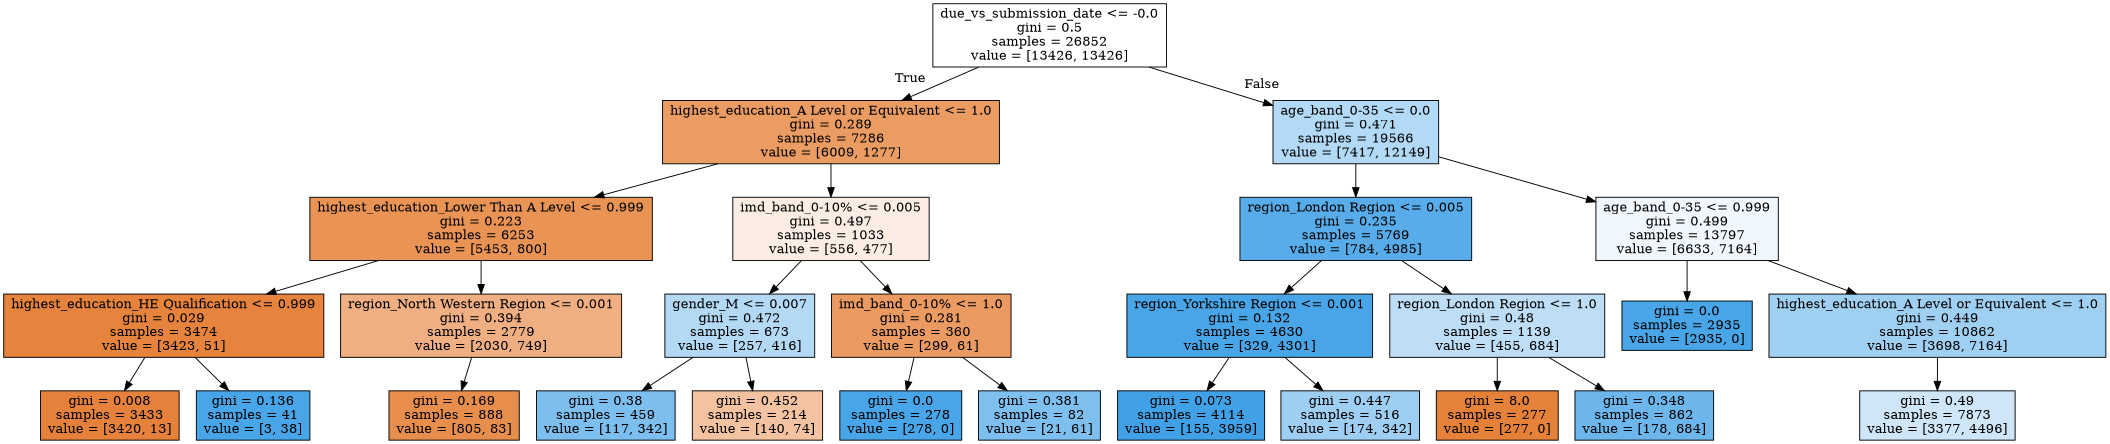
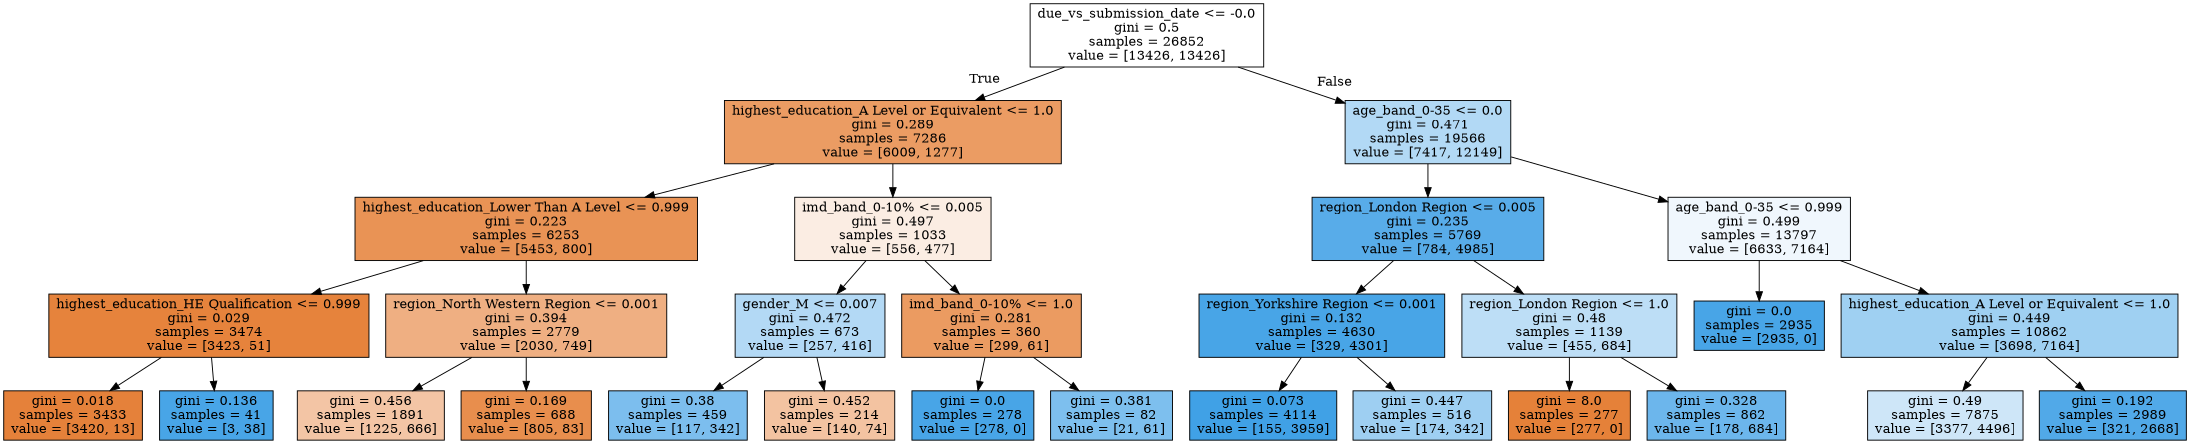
  digraph {
    node [color=black fillcolor="#399de5eb" shape=box style=filled]
    n1 [fillcolor="#e5813900" label="due_vs_submission_date <= -0.0\ngini = 0.5\nsamples = 26852\nvalue = [13426, 13426]"]
    n2 [fillcolor="#e58139c9" label="highest_education_A Level or Equivalent <= 1.0\ngini = 0.289\nsamples = 7286\nvalue = [6009, 1277]"]
    n3 [fillcolor="#399de563" label="age_band_0-35 <= 0.0\ngini = 0.471\nsamples = 19566\nvalue = [7417, 12149]"]
    n4 [fillcolor="#e58139da" label="highest_education_Lower Than A Level <= 0.999\ngini = 0.223\nsamples = 6253\nvalue = [5453, 800]"]
    n5 [fillcolor="#e5813924" label="imd_band_0-10% <= 0.005\ngini = 0.497\nsamples = 1033\nvalue = [556, 477]"]
    n6 [fillcolor="#399de5d7" label="region_London Region <= 0.005\ngini = 0.235\nsamples = 5769\nvalue = [784, 4985]"]
    n7 [fillcolor="#399de513" label="age_band_0-35 <= 0.999\ngini = 0.499\nsamples = 13797\nvalue = [6633, 7164]"]
    n8 [fillcolor="#e58139fb" label="highest_education_HE Qualification <= 0.999\ngini = 0.029\nsamples = 3474\nvalue = [3423, 51]"]
    n9 [fillcolor="#e58139a1" label="region_North Western Region <= 0.001\ngini = 0.394\nsamples = 2779\nvalue = [2030, 749]"]
    n10 [fillcolor="#399de561" label="gender_M <= 0.007\ngini = 0.472\nsamples = 673\nvalue = [257, 416]"]
    n11 [fillcolor="#e58139cb" label="imd_band_0-10% <= 1.0\ngini = 0.281\nsamples = 360\nvalue = [299, 61]"]
-   n12 [fillcolor="#e58139fe" label="gini = 0.008\nsamples = 3433\nvalue = [3420, 13]"]
+   n12 [fillcolor="#e58139fe" label="gini = 0.018\nsamples = 3433\nvalue = [3420, 13]"]
    n13 [label="gini = 0.136\nsamples = 41\nvalue = [3, 38]"]
-   n15 [fillcolor="#e58139e5" label="gini = 0.169\nsamples = 888\nvalue = [805, 83]"]
+   n14 [fillcolor="#e5813974" label="gini = 0.456\nsamples = 1891\nvalue = [1225, 666]"]
+   n15 [fillcolor="#e58139e5" label="gini = 0.169\nsamples = 688\nvalue = [805, 83]"]
    n16 [fillcolor="#399de5a8" label="gini = 0.38\nsamples = 459\nvalue = [117, 342]"]
    n17 [fillcolor="#e5813978" label="gini = 0.452\nsamples = 214\nvalue = [140, 74]"]
    n18 [label="gini = 0.0\nsamples = 278\nvalue = [278, 0]"]
    n19 [fillcolor="#399de5a7" label="gini = 0.381\nsamples = 82\nvalue = [21, 61]"]
    n20 [label="region_Yorkshire Region <= 0.001\ngini = 0.132\nsamples = 4630\nvalue = [329, 4301]"]
    n21 [fillcolor="#399de555" label="region_London Region <= 1.0\ngini = 0.48\nsamples = 1139\nvalue = [455, 684]"]
    n22 [label="gini = 0.0\nsamples = 2935\nvalue = [2935, 0]"]
    n23 [fillcolor="#399de57b" label="highest_education_A Level or Equivalent <= 1.0\ngini = 0.449\nsamples = 10862\nvalue = [3698, 7164]"]
    n24 [fillcolor="#399de5f5" label="gini = 0.073\nsamples = 4114\nvalue = [155, 3959]"]
    n25 [fillcolor="#399de57d" label="gini = 0.447\nsamples = 516\nvalue = [174, 342]"]
    n26 [fillcolor="#e58139ff" label="gini = 8.0\nsamples = 277\nvalue = [277, 0]"]
-   n27 [fillcolor="#399de5bd" label="gini = 0.348\nsamples = 862\nvalue = [178, 684]"]
-   n28 [fillcolor="#399de53f" label="gini = 0.49\nsamples = 7873\nvalue = [3377, 4496]"]
+   n27 [fillcolor="#399de5bd" label="gini = 0.328\nsamples = 862\nvalue = [178, 684]"]
+   n28 [fillcolor="#399de53f" label="gini = 0.49\nsamples = 7875\nvalue = [3377, 4496]"]
+   n29 [fillcolor="#399de5e0" label="gini = 0.192\nsamples = 2989\nvalue = [321, 2668]"]
    n1 -> n2 [headlabel=True labelangle=45 labeldistance=2.5]
    n1 -> n3 [headlabel=False labelangle=-45 labeldistance=2.5]
    n2 -> n4
    n2 -> n5
    n3 -> n6
    n3 -> n7
    n4 -> n8
    n4 -> n9
    n5 -> n10
    n5 -> n11
    n6 -> n20
    n6 -> n21
    n7 -> n22
    n7 -> n23
    n8 -> n12
    n8 -> n13
+   n9 -> n14
    n9 -> n15
    n10 -> n16
    n10 -> n17
    n11 -> n18
    n11 -> n19
    n20 -> n24
    n20 -> n25
    n21 -> n26
    n21 -> n27
    n23 -> n28
+   n23 -> n29
  }
